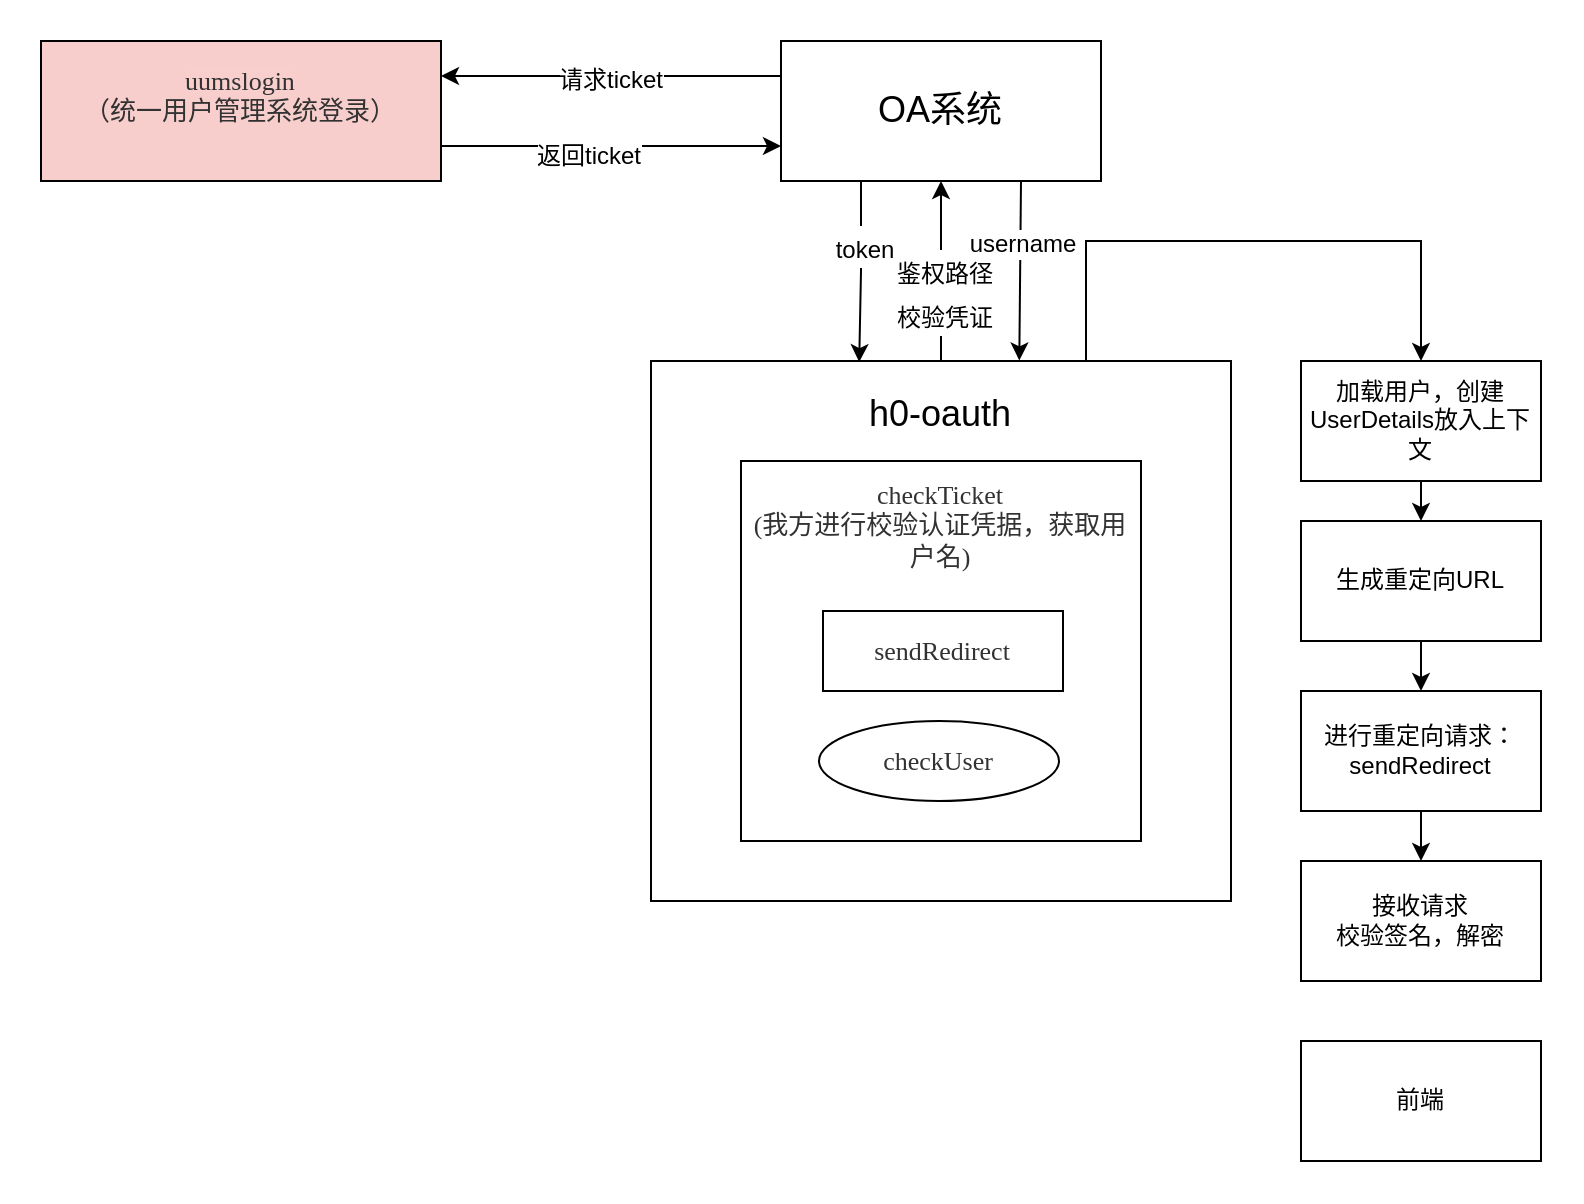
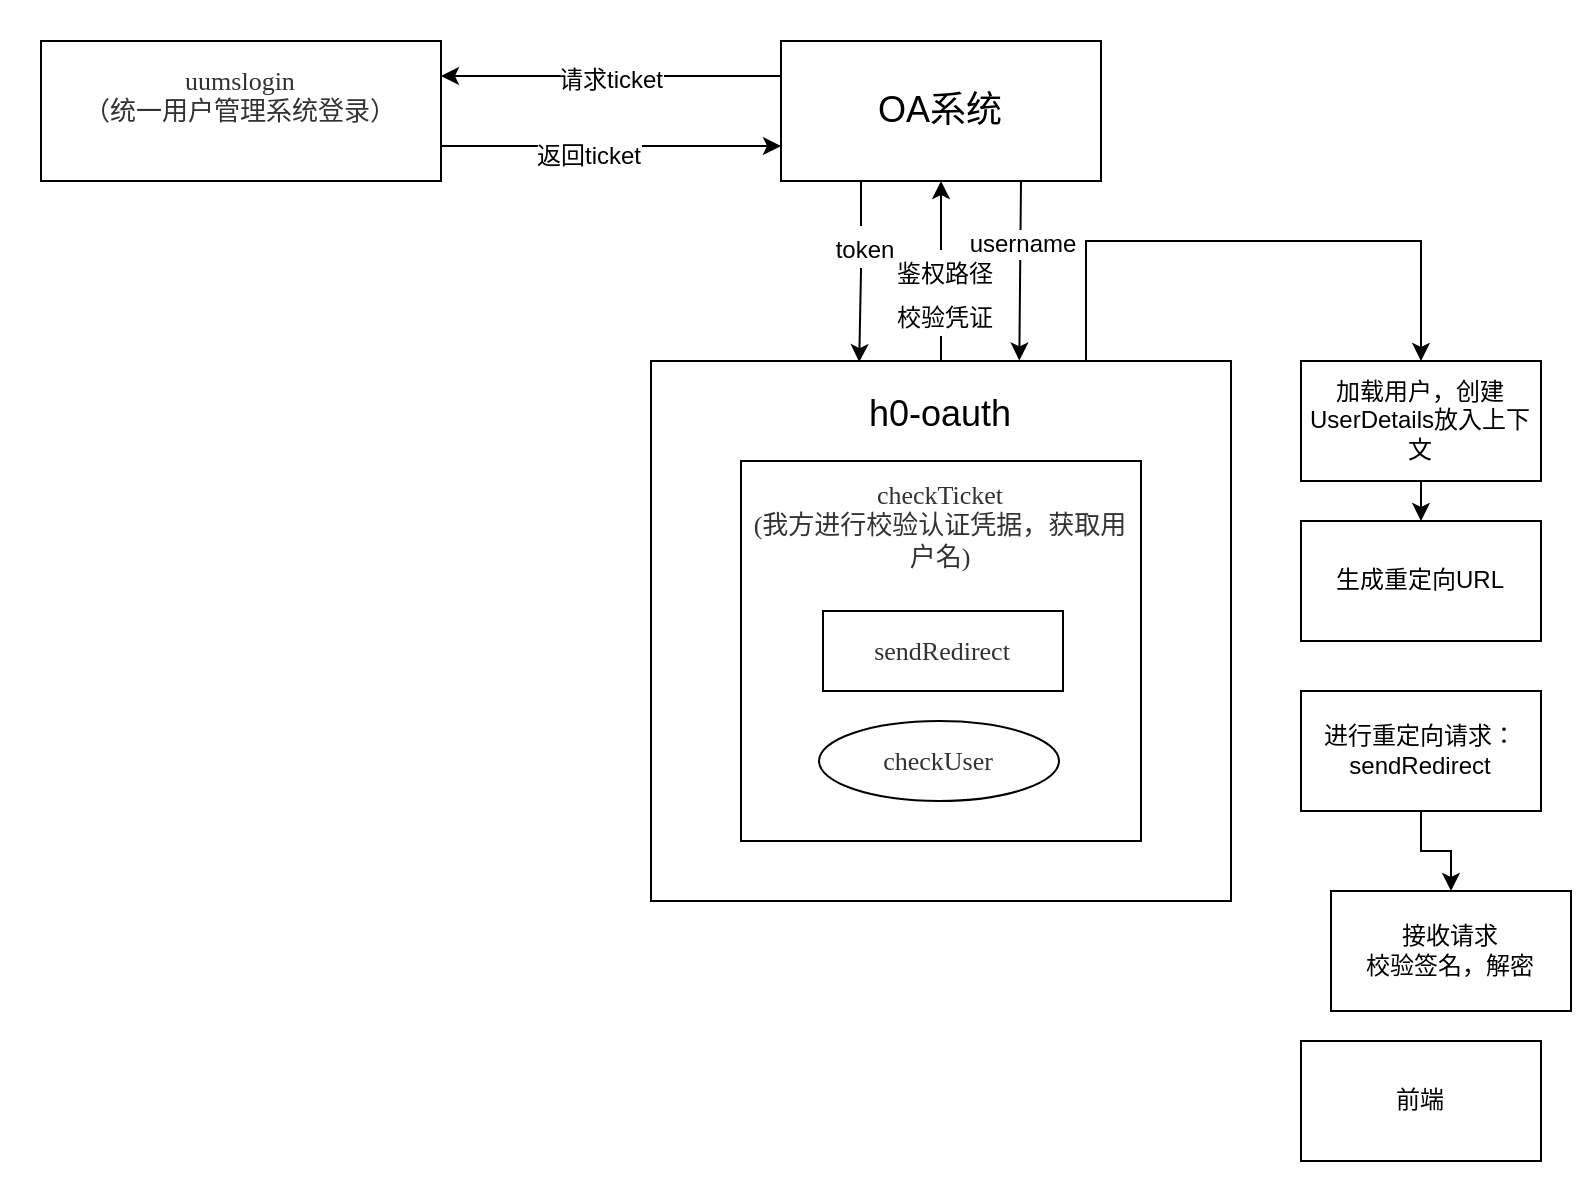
  <mxCell id="0" />
  <mxCell id="1" parent="0" />
  <mxCell id="2" style="edgeStyle=orthogonalEdgeStyle;rounded=0;orthogonalLoop=1;jettySize=auto;html=1;exitX=0.5;exitY=0;exitDx=0;exitDy=0;entryX=0.5;entryY=1;entryDx=0;entryDy=0;fontSize=18;" parent="1" source="5" target="17" edge="1"><mxGeometry relative="1" as="geometry"><Array as="points"><mxPoint x="470" y="130" /><mxPoint x="470" y="130" /></Array></mxGeometry></mxCell>
  <mxCell id="3" value="&lt;font style=&quot;font-size: 12px;&quot;&gt;鉴权路径&lt;br&gt;校验凭证&lt;br&gt;&lt;/font&gt;" style="edgeLabel;html=1;align=center;verticalAlign=middle;resizable=0;points=[];fontSize=18;" parent="2" vertex="1" connectable="0"><mxGeometry x="-0.213" y="-1" relative="1" as="geometry"><mxPoint as="offset" /></mxGeometry></mxCell>
  <mxCell id="4" style="edgeStyle=orthogonalEdgeStyle;rounded=0;orthogonalLoop=1;jettySize=auto;html=1;exitX=0.75;exitY=0;exitDx=0;exitDy=0;entryX=0.5;entryY=0;entryDx=0;entryDy=0;fontSize=12;" parent="1" source="5" target="21" edge="1"><mxGeometry relative="1" as="geometry"><Array as="points"><mxPoint x="543" y="120" /><mxPoint x="710" y="120" /></Array></mxGeometry></mxCell>
  <mxCell id="5" value="&lt;font style=&quot;font-size: 18px;&quot;&gt;h0-oauth&lt;br&gt;&lt;br&gt;&lt;br&gt;&lt;br&gt;&lt;br&gt;&lt;br&gt;&lt;br&gt;&lt;br&gt;&lt;br&gt;&lt;br&gt;&lt;br&gt;&lt;/font&gt;" style="rounded=0;whiteSpace=wrap;html=1;" parent="1" vertex="1"><mxGeometry x="325" y="180" width="290" height="270" as="geometry" /></mxCell>
  <mxCell id="6" style="edgeStyle=orthogonalEdgeStyle;rounded=0;orthogonalLoop=1;jettySize=auto;html=1;exitX=1;exitY=0.75;exitDx=0;exitDy=0;entryX=0;entryY=0.75;entryDx=0;entryDy=0;fontSize=18;" parent="1" source="8" target="17" edge="1"><mxGeometry relative="1" as="geometry" /></mxCell>
  <mxCell id="7" value="&lt;font style=&quot;font-size: 12px;&quot;&gt;返回ticket&lt;/font&gt;" style="edgeLabel;html=1;align=center;verticalAlign=middle;resizable=0;points=[];fontSize=18;" parent="6" vertex="1" connectable="0"><mxGeometry x="-0.143" y="-3" relative="1" as="geometry"><mxPoint as="offset" /></mxGeometry></mxCell>
- <mxCell id="8" value="&lt;span style=&quot;color: rgb(50, 50, 50); font-family: 微软雅黑; font-size: 13px; background-color: rgba(255, 255, 255, 0.01);&quot;&gt;uumslogin&lt;/span&gt;&lt;div style=&quot;resize: none; outline: none; font-size: 13px; color: rgb(50, 50, 50); font-family: 微软雅黑;&quot;&gt;（统一用户管理系统登录）&lt;/div&gt;&lt;div&gt;&lt;br&gt;&lt;/div&gt;" style="rounded=0;whiteSpace=wrap;html=1;fillColor=#f8cecc;" parent="1" vertex="1"><mxGeometry x="20" y="20" width="200" height="70" as="geometry" /></mxCell>
+ <mxCell id="8" value="&lt;span style=&quot;color: rgb(50, 50, 50); font-family: 微软雅黑; font-size: 13px; background-color: rgba(255, 255, 255, 0.01);&quot;&gt;uumslogin&lt;/span&gt;&lt;div style=&quot;resize: none; outline: none; font-size: 13px; color: rgb(50, 50, 50); font-family: 微软雅黑;&quot;&gt;（统一用户管理系统登录）&lt;/div&gt;&lt;div&gt;&lt;br&gt;&lt;/div&gt;" style="rounded=0;whiteSpace=wrap;html=1;" parent="1" vertex="1"><mxGeometry x="20" y="20" width="200" height="70" as="geometry" /></mxCell>
  <mxCell id="9" value="&lt;span style=&quot;color: rgb(50, 50, 50); font-family: 微软雅黑; font-size: 13px; background-color: rgba(255, 255, 255, 0.01);&quot;&gt;checkTicket&lt;/span&gt;&lt;div style=&quot;resize: none; outline: none; font-size: 13px; color: rgb(50, 50, 50); font-family: 微软雅黑;&quot;&gt;(我方进行校验认证凭据，获取用户名)&lt;/div&gt;&lt;div style=&quot;resize: none; outline: none; font-size: 13px; color: rgb(50, 50, 50); font-family: 微软雅黑;&quot;&gt;&lt;br&gt;&lt;/div&gt;&lt;div style=&quot;resize: none; outline: none; font-size: 13px; color: rgb(50, 50, 50); font-family: 微软雅黑;&quot;&gt;&lt;br&gt;&lt;/div&gt;&lt;div style=&quot;resize: none; outline: none; font-size: 13px; color: rgb(50, 50, 50); font-family: 微软雅黑;&quot;&gt;&lt;br&gt;&lt;/div&gt;&lt;div style=&quot;resize: none; outline: none; font-size: 13px; color: rgb(50, 50, 50); font-family: 微软雅黑;&quot;&gt;&lt;br&gt;&lt;/div&gt;&lt;div style=&quot;resize: none; outline: none; font-size: 13px; color: rgb(50, 50, 50); font-family: 微软雅黑;&quot;&gt;&lt;br&gt;&lt;/div&gt;&lt;div style=&quot;resize: none; outline: none; font-size: 13px; color: rgb(50, 50, 50); font-family: 微软雅黑;&quot;&gt;&lt;br&gt;&lt;/div&gt;&lt;div style=&quot;resize: none; outline: none; font-size: 13px; color: rgb(50, 50, 50); font-family: 微软雅黑;&quot;&gt;&lt;br&gt;&lt;/div&gt;&lt;div style=&quot;resize: none; outline: none; font-size: 13px; color: rgb(50, 50, 50); font-family: 微软雅黑;&quot;&gt;&lt;br&gt;&lt;/div&gt;" style="rounded=0;whiteSpace=wrap;html=1;" parent="1" vertex="1"><mxGeometry x="370" y="230" width="200" height="190" as="geometry" /></mxCell>
  <mxCell id="10" value="&lt;span style=&quot;color: rgb(50, 50, 50); font-family: 微软雅黑; font-size: 13px; background-color: rgba(255, 255, 255, 0.01);&quot;&gt;sendRedirect&lt;/span&gt;" style="rounded=0;whiteSpace=wrap;html=1;" parent="1" vertex="1"><mxGeometry x="411" y="305" width="120" height="40" as="geometry" /></mxCell>
  <mxCell id="11" value="&lt;span style=&quot;color: rgb(50, 50, 50); font-family: 微软雅黑; font-size: 13px; background-color: rgba(255, 255, 255, 0.01);&quot;&gt;checkUser&lt;/span&gt;" style="ellipse;whiteSpace=wrap;html=1;" parent="1" vertex="1"><mxGeometry x="409" y="360" width="120" height="40" as="geometry" /></mxCell>
  <mxCell id="12" value="&lt;font style=&quot;font-size: 12px;&quot;&gt;请求ticket&lt;/font&gt;" style="edgeStyle=orthogonalEdgeStyle;rounded=0;orthogonalLoop=1;jettySize=auto;html=1;exitX=0;exitY=0.25;exitDx=0;exitDy=0;entryX=1;entryY=0.25;entryDx=0;entryDy=0;fontSize=18;" parent="1" source="17" target="8" edge="1"><mxGeometry relative="1" as="geometry" /></mxCell>
  <mxCell id="13" style="edgeStyle=orthogonalEdgeStyle;rounded=0;orthogonalLoop=1;jettySize=auto;html=1;exitX=0.25;exitY=1;exitDx=0;exitDy=0;entryX=0.359;entryY=0.002;entryDx=0;entryDy=0;entryPerimeter=0;fontSize=18;" parent="1" source="17" target="5" edge="1"><mxGeometry relative="1" as="geometry" /></mxCell>
  <mxCell id="14" value="&lt;font style=&quot;font-size: 12px;&quot;&gt;token&lt;/font&gt;" style="edgeLabel;html=1;align=center;verticalAlign=middle;resizable=0;points=[];fontSize=18;" parent="13" vertex="1" connectable="0"><mxGeometry x="-0.309" y="1" relative="1" as="geometry"><mxPoint as="offset" /></mxGeometry></mxCell>
  <mxCell id="15" style="edgeStyle=orthogonalEdgeStyle;rounded=0;orthogonalLoop=1;jettySize=auto;html=1;exitX=0.75;exitY=1;exitDx=0;exitDy=0;entryX=0.635;entryY=-0.001;entryDx=0;entryDy=0;entryPerimeter=0;fontSize=12;" parent="1" source="17" target="5" edge="1"><mxGeometry relative="1" as="geometry"><Array as="points"><mxPoint x="509" y="90" /></Array></mxGeometry></mxCell>
  <mxCell id="16" value="username" style="edgeLabel;html=1;align=center;verticalAlign=middle;resizable=0;points=[];fontSize=12;" parent="15" vertex="1" connectable="0"><mxGeometry x="-0.318" y="1" relative="1" as="geometry"><mxPoint as="offset" /></mxGeometry></mxCell>
  <mxCell id="17" value="OA系统" style="rounded=0;whiteSpace=wrap;html=1;fontSize=18;" parent="1" vertex="1"><mxGeometry x="390" y="20" width="160" height="70" as="geometry" /></mxCell>
- <mxCell id="18" style="edgeStyle=orthogonalEdgeStyle;rounded=0;orthogonalLoop=1;jettySize=auto;html=1;exitX=0.5;exitY=1;exitDx=0;exitDy=0;entryX=0.5;entryY=0;entryDx=0;entryDy=0;fontSize=12;" parent="1" source="19" target="23" edge="1"><mxGeometry relative="1" as="geometry" /></mxCell>
  <mxCell id="19" value="生成重定向URL" style="rounded=0;whiteSpace=wrap;html=1;fontSize=12;" parent="1" vertex="1"><mxGeometry x="650" y="260" width="120" height="60" as="geometry" /></mxCell>
  <mxCell id="20" style="edgeStyle=orthogonalEdgeStyle;rounded=0;orthogonalLoop=1;jettySize=auto;html=1;exitX=0.5;exitY=1;exitDx=0;exitDy=0;entryX=0.5;entryY=0;entryDx=0;entryDy=0;fontSize=12;" parent="1" source="21" target="19" edge="1"><mxGeometry relative="1" as="geometry" /></mxCell>
  <mxCell id="21" value="加载用户，创建UserDetails放入上下文" style="rounded=0;whiteSpace=wrap;html=1;fontSize=12;" parent="1" vertex="1"><mxGeometry x="650" y="180" width="120" height="60" as="geometry" /></mxCell>
  <mxCell id="22" style="edgeStyle=orthogonalEdgeStyle;rounded=0;orthogonalLoop=1;jettySize=auto;html=1;" edge="1" parent="1" source="23" target="25"><mxGeometry relative="1" as="geometry" /></mxCell>
  <mxCell id="23" value="进行重定向请求：sendRedirect" style="rounded=0;whiteSpace=wrap;html=1;fontSize=12;" parent="1" vertex="1"><mxGeometry x="650" y="345" width="120" height="60" as="geometry" /></mxCell>
  <mxCell id="24" value="前端" style="rounded=0;whiteSpace=wrap;html=1;fontSize=12;" parent="1" vertex="1"><mxGeometry x="650" y="520" width="120" height="60" as="geometry" /></mxCell>
- <mxCell id="25" value="接收请求&lt;br&gt;校验签名，解密" style="rounded=0;whiteSpace=wrap;html=1;" vertex="1" parent="1"><mxGeometry x="650" y="430" width="120" height="60" as="geometry" /></mxCell>
+ <mxCell id="25" value="接收请求&lt;br&gt;校验签名，解密" style="rounded=0;whiteSpace=wrap;html=1;" vertex="1" parent="1"><mxGeometry x="665" y="445" width="120" height="60" as="geometry" /></mxCell>
